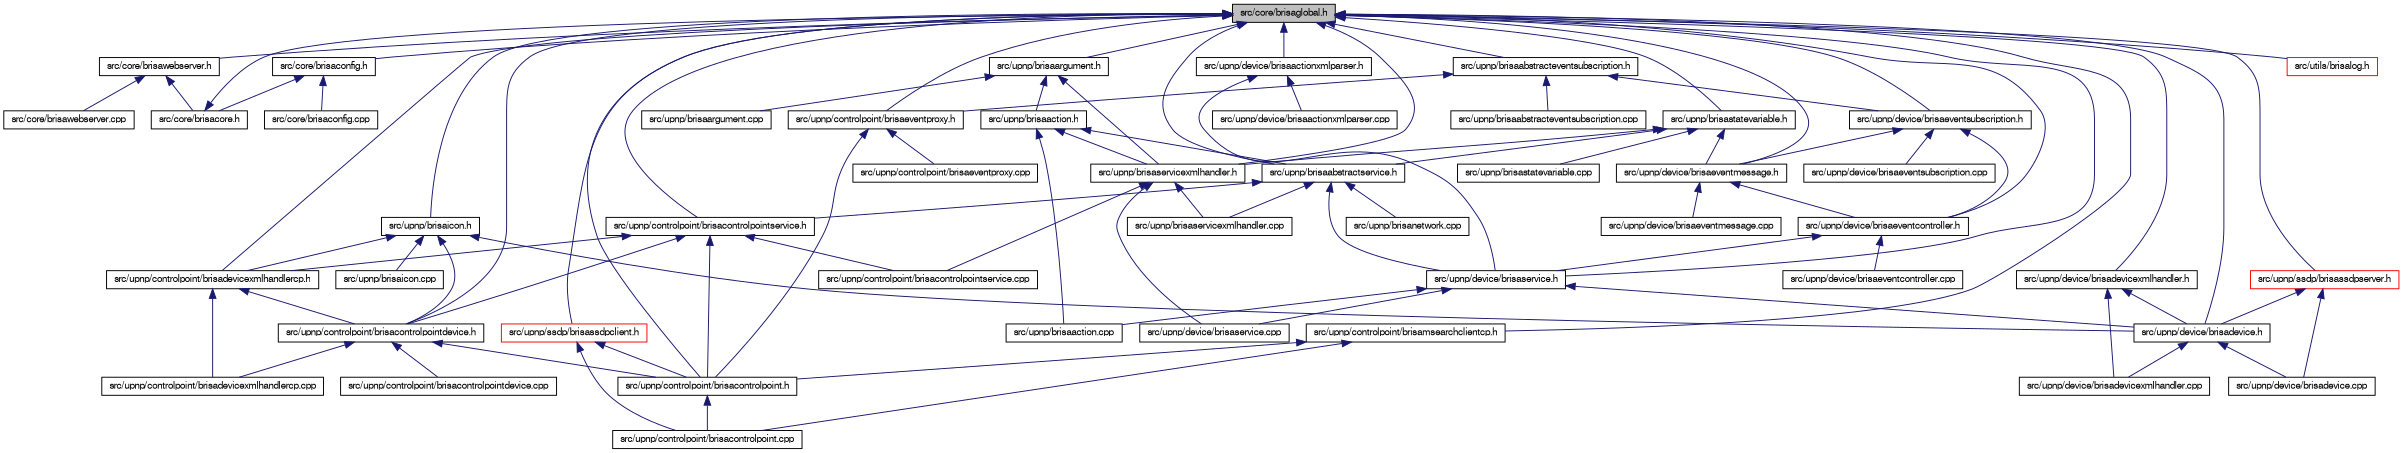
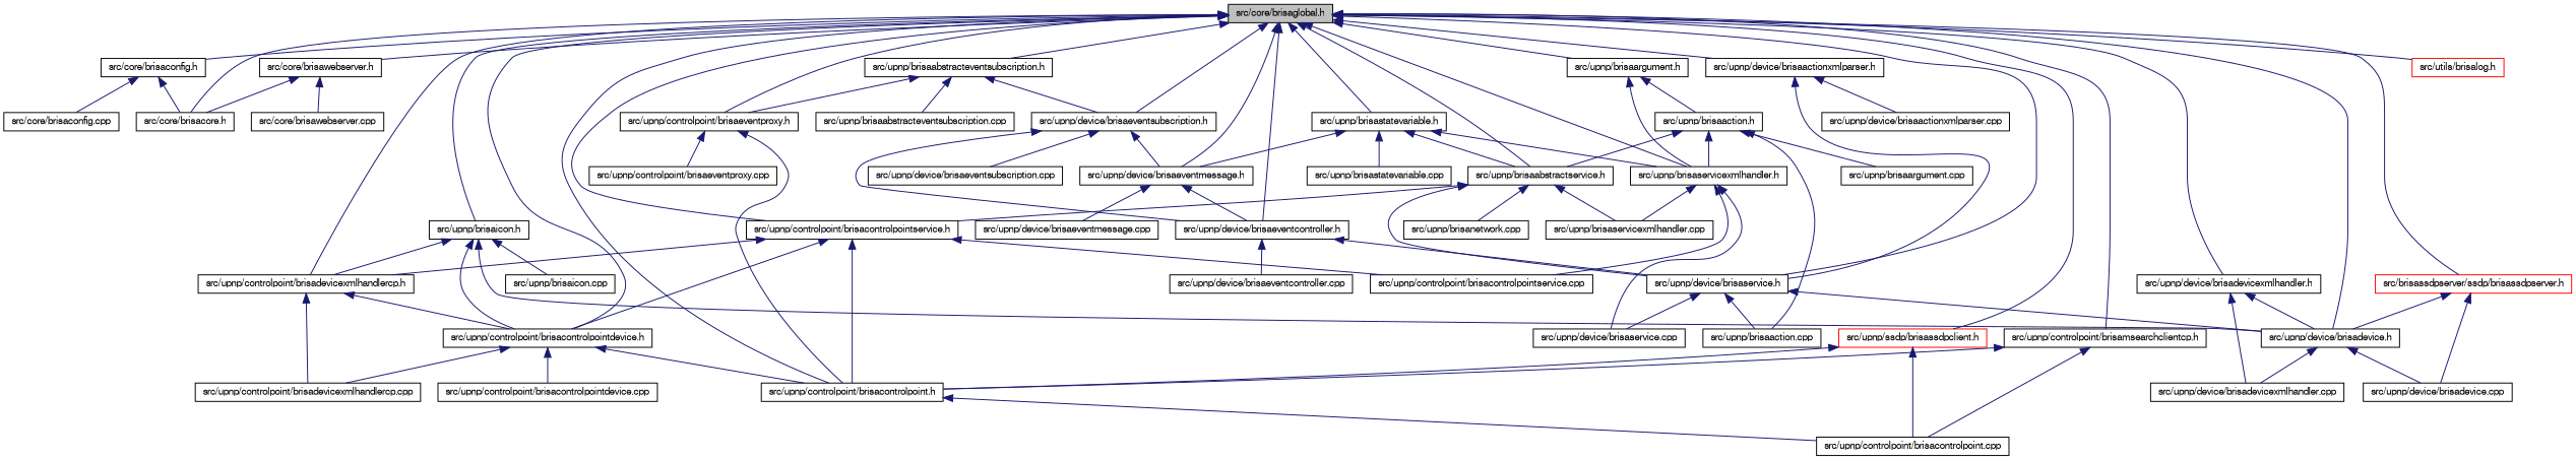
  digraph {
    node [color=black fontname=FreeSans fontsize=10 shape=record]
    edge [color=midnightblue dir=back fontname=FreeSans fontsize=10 labelfontname=FreeSans labelfontsize=10 style=solid]
    n1 [fillcolor=grey75 fontcolor=black height=0.2 label="src/core/brisaglobal.h" style=filled width=0.4]
    n2 [height=0.2 label="src/core/brisaconfig.h" width=0.4]
    n3 [height=0.2 label="src/core/brisacore.h" width=0.4]
    n4 [height=0.2 label="src/core/brisawebserver.h" width=0.4]
    n5 [height=0.2 label="src/upnp/brisaabstracteventsubscription.h" width=0.4]
    n6 [height=0.2 label="src/upnp/controlpoint/brisaeventproxy.h" width=0.4]
    n7 [height=0.2 label="src/upnp/controlpoint/brisacontrolpoint.h" width=0.4]
    n8 [height=0.2 label="src/upnp/device/brisaeventsubscription.h" width=0.4]
    n9 [height=0.2 label="src/upnp/device/brisaeventcontroller.h" width=0.4]
    n10 [height=0.2 label="src/upnp/device/brisaservice.h" width=0.4]
    n11 [height=0.2 label="src/upnp/device/brisadevice.h" width=0.4]
    n12 [height=0.2 label="src/upnp/device/brisaeventmessage.h" width=0.4]
    n13 [height=0.2 label="src/upnp/brisaabstractservice.h" width=0.4]
    n14 [height=0.2 label="src/upnp/controlpoint/brisacontrolpointservice.h" width=0.4]
    n15 [height=0.2 label="src/upnp/controlpoint/brisacontrolpointdevice.h" width=0.4]
    n16 [height=0.2 label="src/upnp/controlpoint/brisadevicexmlhandlercp.h" width=0.4]
    n17 [height=0.2 label="src/upnp/brisaservicexmlhandler.h" width=0.4]
    n18 [height=0.2 label="src/upnp/brisaargument.h" width=0.4]
    n19 [height=0.2 label="src/upnp/brisaicon.h" width=0.4]
    n20 [height=0.2 label="src/upnp/brisastatevariable.h" width=0.4]
    n21 [height=0.2 label="src/upnp/controlpoint/brisamsearchclientcp.h" width=0.4]
    n22 [height=0.2 label="src/upnp/device/brisaactionxmlparser.h" width=0.4]
    n23 [height=0.2 label="src/upnp/device/brisadevicexmlhandler.h" width=0.4]
    n24 [color=red height=0.2 label="src/upnp/ssdp/brisassdpclient.h" width=0.4]
-   n25 [color=red height=0.2 label="src/upnp/ssdp/brisassdpserver.h" width=0.4]
+   n25 [color=red height=0.2 label="src/brisassdpserver/ssdp/brisassdpserver.h" width=0.4]
    n26 [color=red height=0.2 label="src/utils/brisalog.h" width=0.4]
    n27 [height=0.2 label="src/core/brisaconfig.cpp" width=0.4]
    n28 [height=0.2 label="src/core/brisawebserver.cpp" width=0.4]
    n29 [height=0.2 label="src/upnp/brisaabstracteventsubscription.cpp" width=0.4]
    n30 [height=0.2 label="src/upnp/controlpoint/brisaeventproxy.cpp" width=0.4]
    n31 [height=0.2 label="src/upnp/controlpoint/brisacontrolpoint.cpp" width=0.4]
    n32 [height=0.2 label="src/upnp/device/brisaeventsubscription.cpp" width=0.4]
    n33 [height=0.2 label="src/upnp/device/brisaeventcontroller.cpp" width=0.4]
    n34 [height=0.2 label="src/upnp/brisaaction.cpp" width=0.4]
    n35 [height=0.2 label="src/upnp/device/brisaservice.cpp" width=0.4]
    n36 [height=0.2 label="src/upnp/device/brisadevice.cpp" width=0.4]
    n37 [height=0.2 label="src/upnp/device/brisadevicexmlhandler.cpp" width=0.4]
    n38 [height=0.2 label="src/upnp/device/brisaeventmessage.cpp" width=0.4]
    n39 [height=0.2 label="src/upnp/brisanetwork.cpp" width=0.4]
    n40 [height=0.2 label="src/upnp/brisaservicexmlhandler.cpp" width=0.4]
    n41 [height=0.2 label="src/upnp/controlpoint/brisacontrolpointservice.cpp" width=0.4]
    n42 [height=0.2 label="src/upnp/controlpoint/brisacontrolpointdevice.cpp" width=0.4]
    n43 [height=0.2 label="src/upnp/controlpoint/brisadevicexmlhandlercp.cpp" width=0.4]
    n44 [height=0.2 label="src/upnp/brisaaction.h" width=0.4]
    n45 [height=0.2 label="src/upnp/brisaargument.cpp" width=0.4]
    n46 [height=0.2 label="src/upnp/brisaicon.cpp" width=0.4]
    n47 [height=0.2 label="src/upnp/brisastatevariable.cpp" width=0.4]
    n48 [height=0.2 label="src/upnp/device/brisaactionxmlparser.cpp" width=0.4]
    n1 -> n2
-   n3 -> n1
+   n1 -> n3
    n1 -> n4
    n1 -> n5
    n1 -> n6
    n1 -> n7
    n1 -> n8
    n1 -> n9
    n1 -> n10
    n1 -> n11
    n1 -> n12
    n1 -> n13
    n1 -> n14
    n1 -> n15
    n1 -> n16
    n1 -> n17
    n1 -> n18
    n1 -> n19
    n1 -> n20
    n1 -> n21
    n1 -> n22
    n1 -> n23
    n1 -> n24
    n1 -> n25
    n1 -> n26
    n2 -> n3
    n2 -> n27
    n4 -> n3
    n4 -> n28
    n5 -> n6
    n5 -> n8
    n5 -> n29
    n6 -> n7
    n6 -> n30
    n7 -> n31
    n8 -> n9
    n8 -> n12
    n8 -> n32
    n9 -> n10
    n9 -> n33
    n10 -> n11
    n10 -> n34
    n10 -> n35
    n11 -> n36
    n11 -> n37
    n12 -> n9
    n12 -> n38
    n13 -> n10
    n13 -> n14
    n13 -> n39
    n13 -> n40
    n14 -> n7
    n14 -> n15
    n14 -> n16
    n14 -> n41
    n15 -> n7
    n15 -> n42
    n15 -> n43
    n16 -> n15
    n16 -> n43
    n17 -> n35
    n17 -> n40
    n17 -> n41
    n18 -> n17
    n18 -> n44
-   n18 -> n45
+   n44 -> n45
    n19 -> n11
    n19 -> n15
    n19 -> n16
    n19 -> n46
    n20 -> n12
    n20 -> n13
    n20 -> n17
    n20 -> n47
    n21 -> n7
    n21 -> n31
    n22 -> n10
    n22 -> n48
    n23 -> n11
    n23 -> n37
    n24 -> n7
    n24 -> n31
    n25 -> n11
    n25 -> n36
    n44 -> n13
    n44 -> n17
    n44 -> n34
  }
